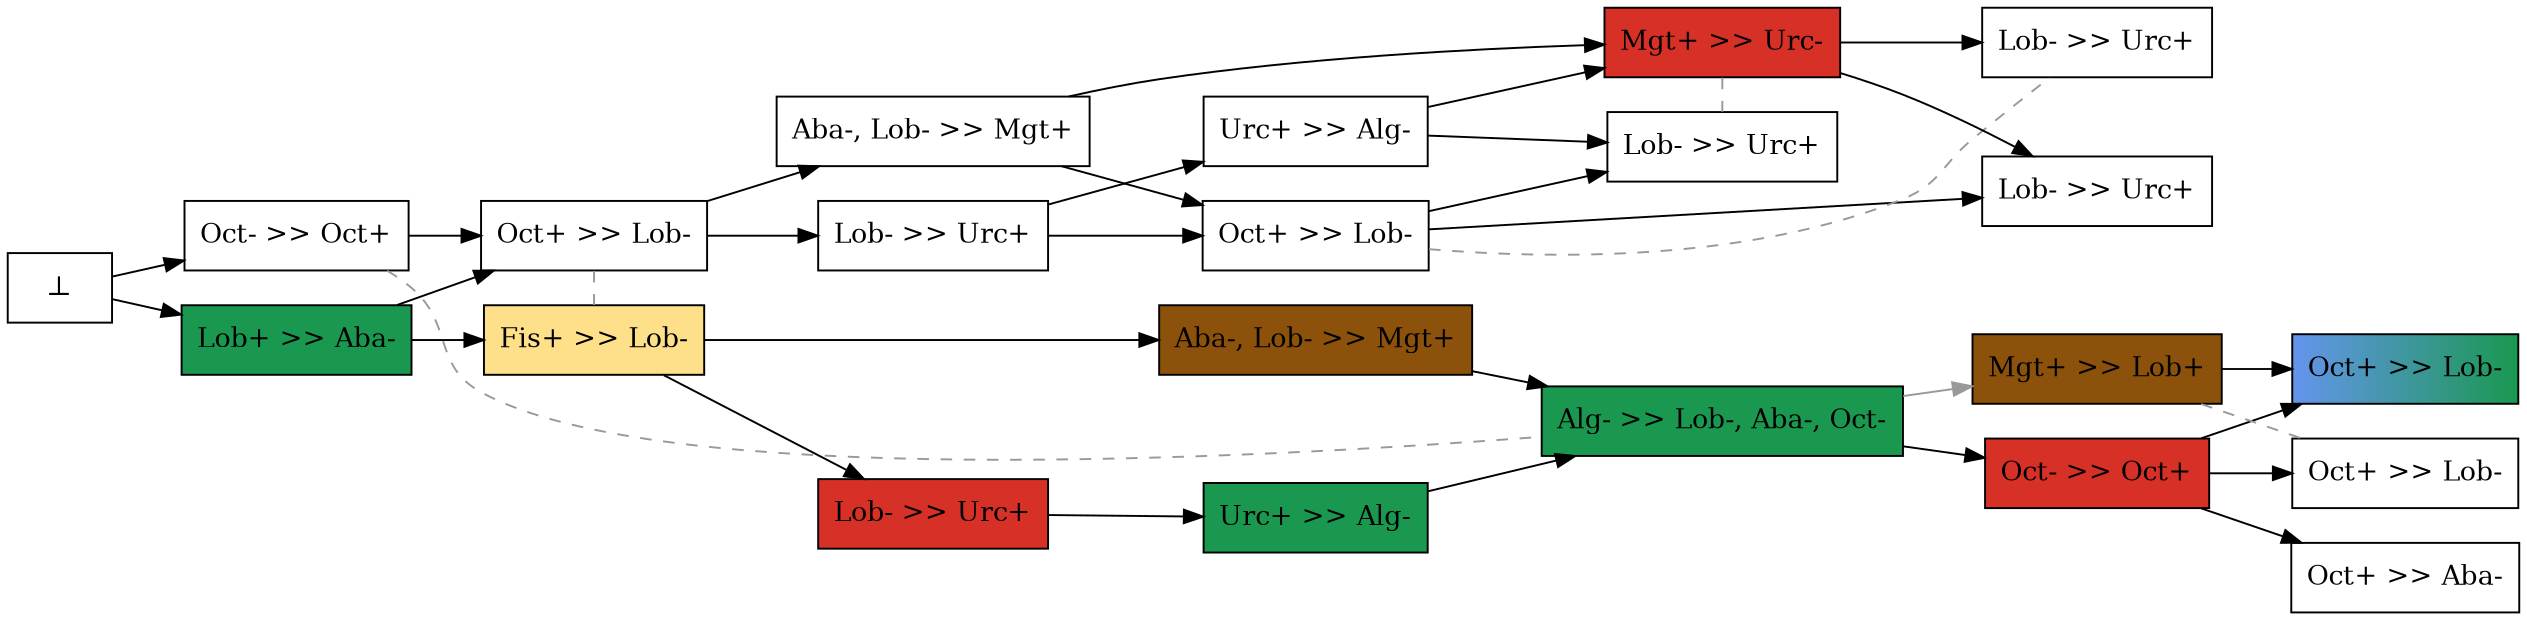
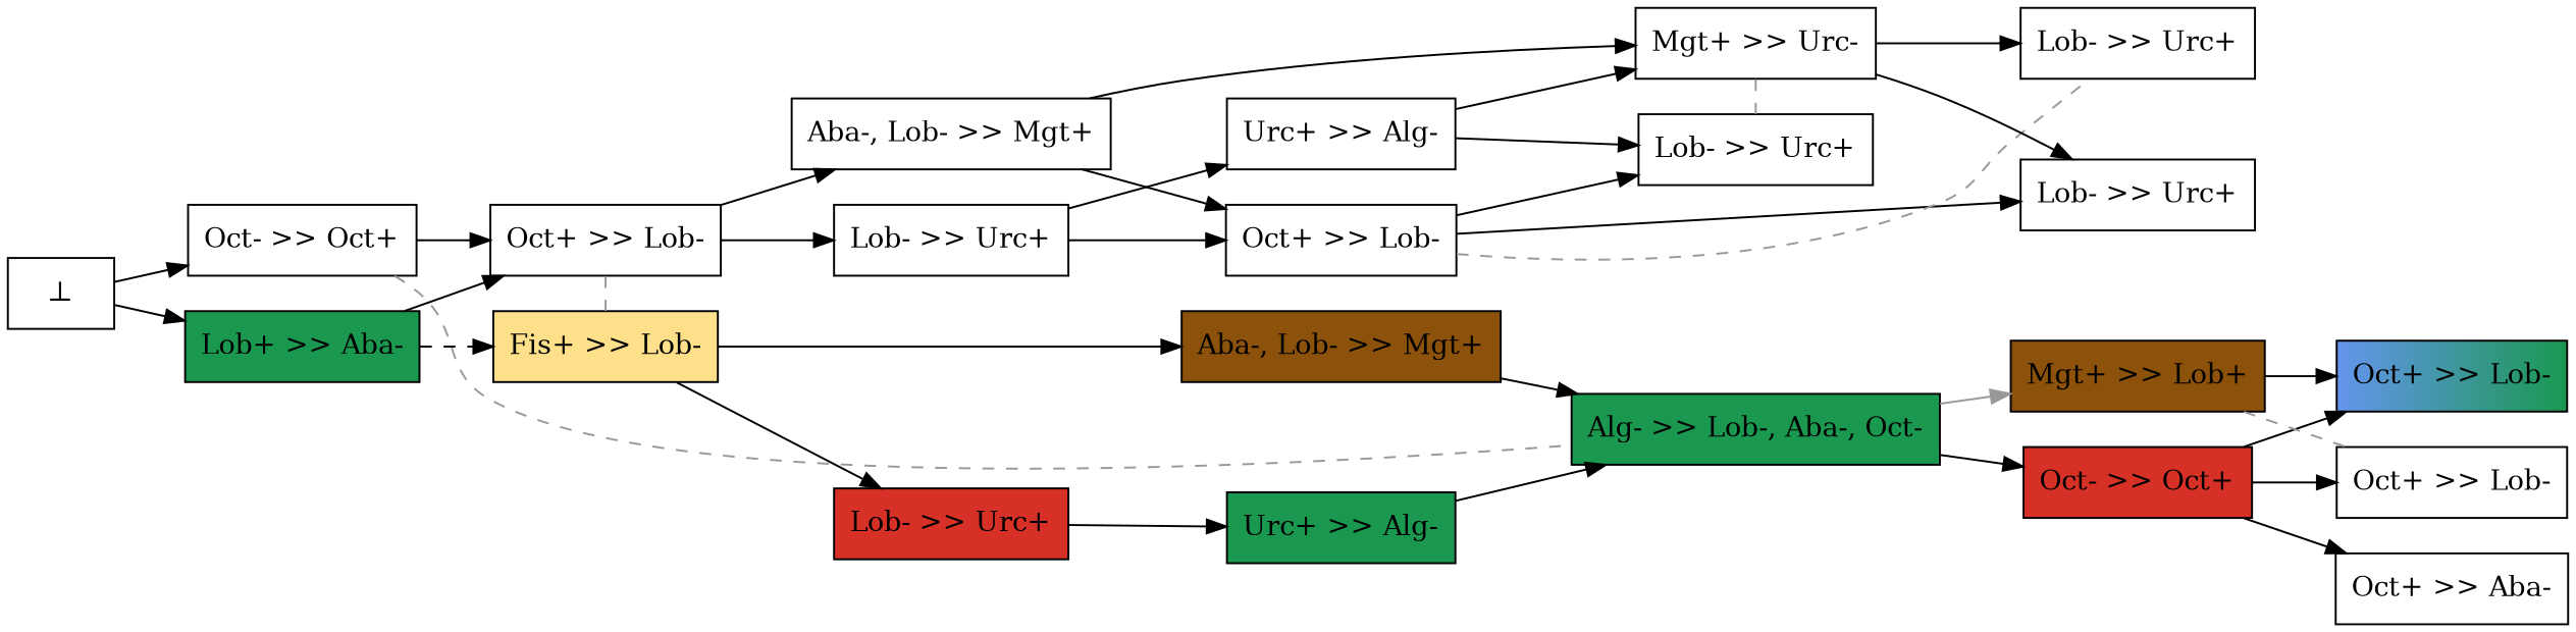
  digraph {
    rankdir=LR
    node [color=black fillcolor=white shape=box style=filled]
    n1 [fillcolor="#1a9850" label="Lob+ >> Aba-"]
    n2 [label="Oct+ >> Lob-"]
    n3 [fillcolor="#fee08b" label="Fis+ >> Lob-"]
    n4 [label="Lob- >> Urc+"]
    n5 [label="Aba-, Lob- >> Mgt+"]
    n6 [fillcolor="#d73027" label="Lob- >> Urc+"]
    n7 [fillcolor="#8c510a" label="Aba-, Lob- >> Mgt+"]
    n8 [label="Urc+ >> Alg-"]
    n9 [label="Oct+ >> Lob-"]
-   n10 [fillcolor="#d73027" label="Mgt+ >> Urc-"]
+   n10 [label="Mgt+ >> Urc-"]
    n11 [label="Oct- >> Oct+"]
    n12 [fillcolor="#1a9850" label="Alg- >> Lob-, Aba-, Oct-"]
    n13 [fillcolor="#d73027" label="Oct- >> Oct+"]
    n14 [fillcolor="#8c510a" label="Mgt+ >> Lob+"]
    n15 [fillcolor="#1a9850" label="Urc+ >> Alg-"]
    n16 [fillcolor="white:white" label="Lob- >> Urc+"]
    n17 [fillcolor="white:white" label="Lob- >> Urc+"]
    n18 [fillcolor="white:white" label="Lob- >> Urc+"]
    n19 [fillcolor="cornflowerblue:#1a9850" label="Oct+ >> Lob-"]
    n20 [fillcolor="white:white" label="Oct+ >> Aba-"]
    n21 [fillcolor="white:white" label="Oct+ >> Lob-"]
    n22 [label="⊥" color=""]
    n1 -> n2
-   n1 -> n3
+   n1 -> n3 [style=dashed]
    n2 -> n3 [arrowhead=none color=gray60 constraint=false style=dashed]
    n2 -> n4
    n2 -> n5
    n3 -> n6
    n3 -> n7
    n4 -> n8
    n4 -> n9
    n5 -> n9
    n5 -> n10
    n6 -> n15
    n7 -> n12
    n8 -> n10
    n8 -> n16
    n9 -> n16
    n9 -> n17
    n9 -> n18 [arrowhead=none color=gray60 constraint=false style=dashed]
    n10 -> n16 [arrowhead=none color=gray60 constraint=false style=dashed]
    n10 -> n17
    n10 -> n18
    n11 -> n2
    n11 -> n12 [arrowhead=none color=gray60 constraint=false style=dashed]
    n12 -> n13
    n12 -> n14 [color=gray60]
    n13 -> n19
    n13 -> n20
    n13 -> n21
    n14 -> n19
    n14 -> n21 [arrowhead=none color=gray60 constraint=false style=dashed]
    n15 -> n12
    n22 -> n1
    n22 -> n11
  }
